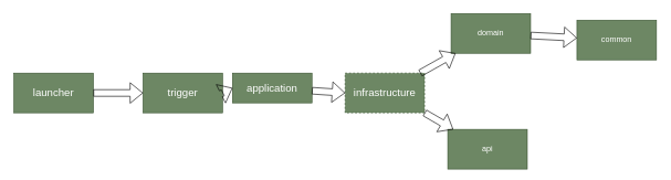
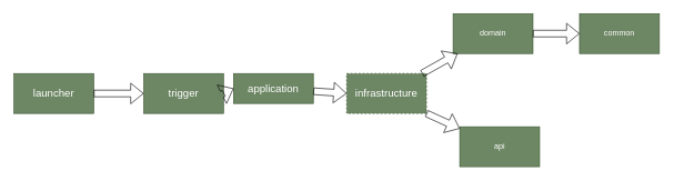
  <mxCell id="0" />
  <mxCell id="1" parent="0" />
  <mxCell id="2" value="&lt;font style=&quot;font-size: 16px;&quot;&gt;launcher&lt;/font&gt;" style="rounded=0;whiteSpace=wrap;html=1;fillColor=#6d8764;fontColor=#ffffff;strokeColor=#3A5431;" vertex="1" parent="1"><mxGeometry x="20" y="110" width="120" height="60" as="geometry" /></mxCell>
  <mxCell id="3" value="&lt;font style=&quot;font-size: 16px;&quot;&gt;trigger&lt;/font&gt;" style="rounded=0;whiteSpace=wrap;html=1;fillColor=#6d8764;fontColor=#ffffff;strokeColor=#3A5431;" vertex="1" parent="1"><mxGeometry x="215" y="110" width="120" height="60" as="geometry" /></mxCell>
  <mxCell id="4" value="&lt;font style=&quot;font-size: 16px;&quot;&gt;application&lt;/font&gt;" style="rounded=0;whiteSpace=wrap;html=1;fillColor=#6d8764;fontColor=#ffffff;strokeColor=#3A5431;" vertex="1" parent="1"><mxGeometry x="350" y="110" width="120" height="45" as="geometry" /></mxCell>
  <mxCell id="5" value="&lt;font style=&quot;font-size: 16px;&quot;&gt;infrastructure&lt;/font&gt;" style="rounded=0;whiteSpace=wrap;html=1;fillColor=#6d8764;fontColor=#ffffff;strokeColor=#3A5431;dashed=1;" vertex="1" parent="1"><mxGeometry x="520" y="110" width="120" height="60" as="geometry" /></mxCell>
- <mxCell id="6" value="api" style="rounded=0;whiteSpace=wrap;html=1;fillColor=#6d8764;fontColor=#ffffff;strokeColor=#3A5431;" vertex="1" parent="1"><mxGeometry x="675" y="195" width="120" height="60" as="geometry" /></mxCell>
+ <mxCell id="6" value="api" style="rounded=0;whiteSpace=wrap;html=1;fillColor=#6d8764;fontColor=#ffffff;strokeColor=#3A5431;" vertex="1" parent="1"><mxGeometry x="690" y="190" width="120" height="60" as="geometry" /></mxCell>
  <mxCell id="7" value="domain" style="rounded=0;whiteSpace=wrap;html=1;fillColor=#6d8764;fontColor=#ffffff;strokeColor=#3A5431;" vertex="1" parent="1"><mxGeometry x="680" y="20" width="120" height="60" as="geometry" /></mxCell>
- <mxCell id="8" value="common" style="rounded=0;whiteSpace=wrap;html=1;fillColor=#6d8764;fontColor=#ffffff;strokeColor=#3A5431;" vertex="1" parent="1"><mxGeometry x="870" y="30" width="120" height="60" as="geometry" /></mxCell>
+ <mxCell id="8" value="common" style="rounded=0;whiteSpace=wrap;html=1;fillColor=#6d8764;fontColor=#ffffff;strokeColor=#3A5431;" vertex="1" parent="1"><mxGeometry x="870" y="20" width="120" height="60" as="geometry" /></mxCell>
  <mxCell id="9" value="" style="shape=flexArrow;endArrow=classic;html=1;rounded=0;entryX=0;entryY=0.5;entryDx=0;entryDy=0;" edge="1" parent="1" target="3"><mxGeometry width="50" height="50" relative="1" as="geometry"><mxPoint x="140" y="140" as="sourcePoint" /><mxPoint x="190" y="90" as="targetPoint" /></mxGeometry></mxCell>
  <mxCell id="10" value="" style="shape=flexArrow;endArrow=classic;html=1;rounded=0;exitX=1;exitY=0.5;exitDx=0;exitDy=0;entryX=0;entryY=0.5;entryDx=0;entryDy=0;" edge="1" parent="1" source="3" target="4"><mxGeometry width="50" height="50" relative="1" as="geometry"><mxPoint x="310" y="150" as="sourcePoint" /><mxPoint x="360" y="100" as="targetPoint" /></mxGeometry></mxCell>
  <mxCell id="11" value="" style="shape=flexArrow;endArrow=classic;html=1;rounded=0;entryX=0;entryY=0.5;entryDx=0;entryDy=0;" edge="1" parent="1" source="4" target="5"><mxGeometry width="50" height="50" relative="1" as="geometry"><mxPoint x="470" y="140" as="sourcePoint" /><mxPoint x="360" y="150" as="targetPoint" /></mxGeometry></mxCell>
  <mxCell id="12" value="" style="shape=flexArrow;endArrow=classic;html=1;rounded=0;" edge="1" parent="1" source="5" target="7"><mxGeometry width="50" height="50" relative="1" as="geometry"><mxPoint x="480" y="150" as="sourcePoint" /><mxPoint x="530" y="150" as="targetPoint" /></mxGeometry></mxCell>
  <mxCell id="13" value="" style="shape=flexArrow;endArrow=classic;html=1;rounded=0;exitX=1;exitY=1;exitDx=0;exitDy=0;" edge="1" parent="1" source="5" target="6"><mxGeometry width="50" height="50" relative="1" as="geometry"><mxPoint x="643" y="120" as="sourcePoint" /><mxPoint x="697" y="90" as="targetPoint" /></mxGeometry></mxCell>
  <mxCell id="14" value="" style="shape=flexArrow;endArrow=classic;html=1;rounded=0;" edge="1" parent="1" source="7" target="8"><mxGeometry width="50" height="50" relative="1" as="geometry"><mxPoint x="643" y="120" as="sourcePoint" /><mxPoint x="697" y="90" as="targetPoint" /></mxGeometry></mxCell>
